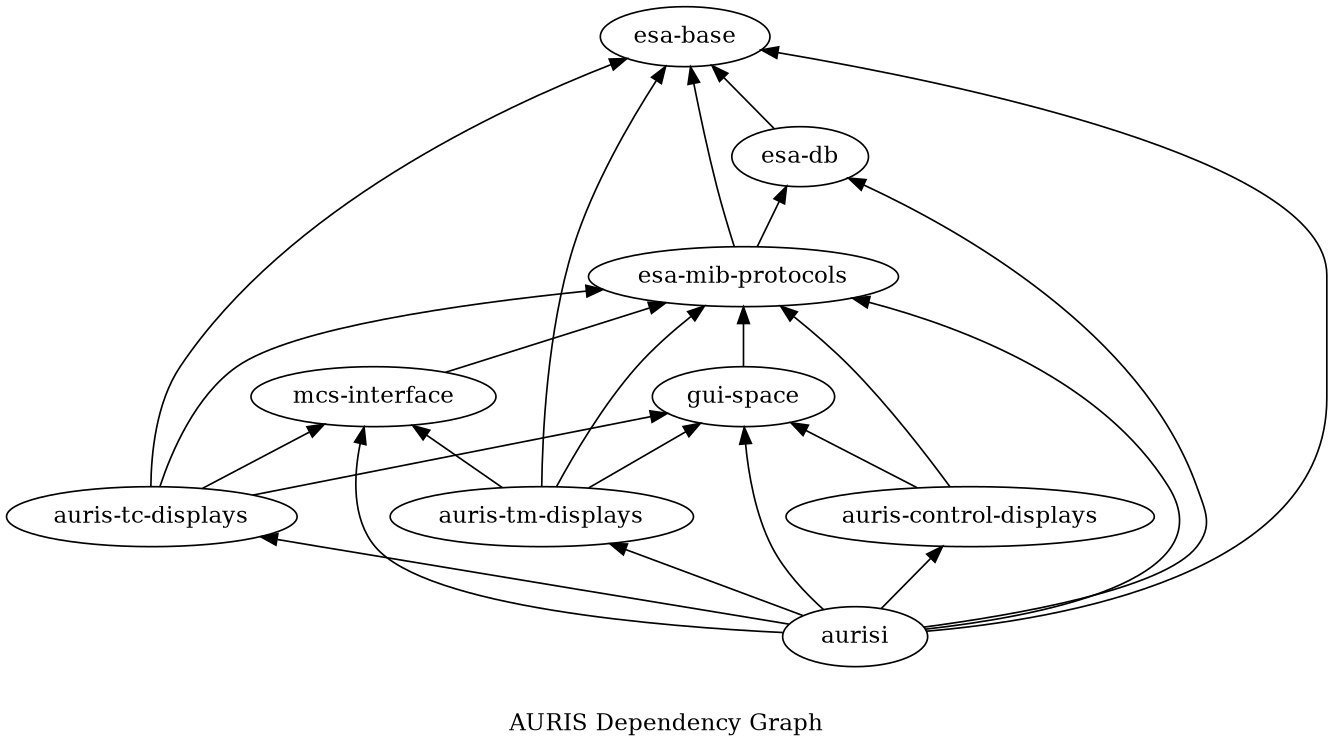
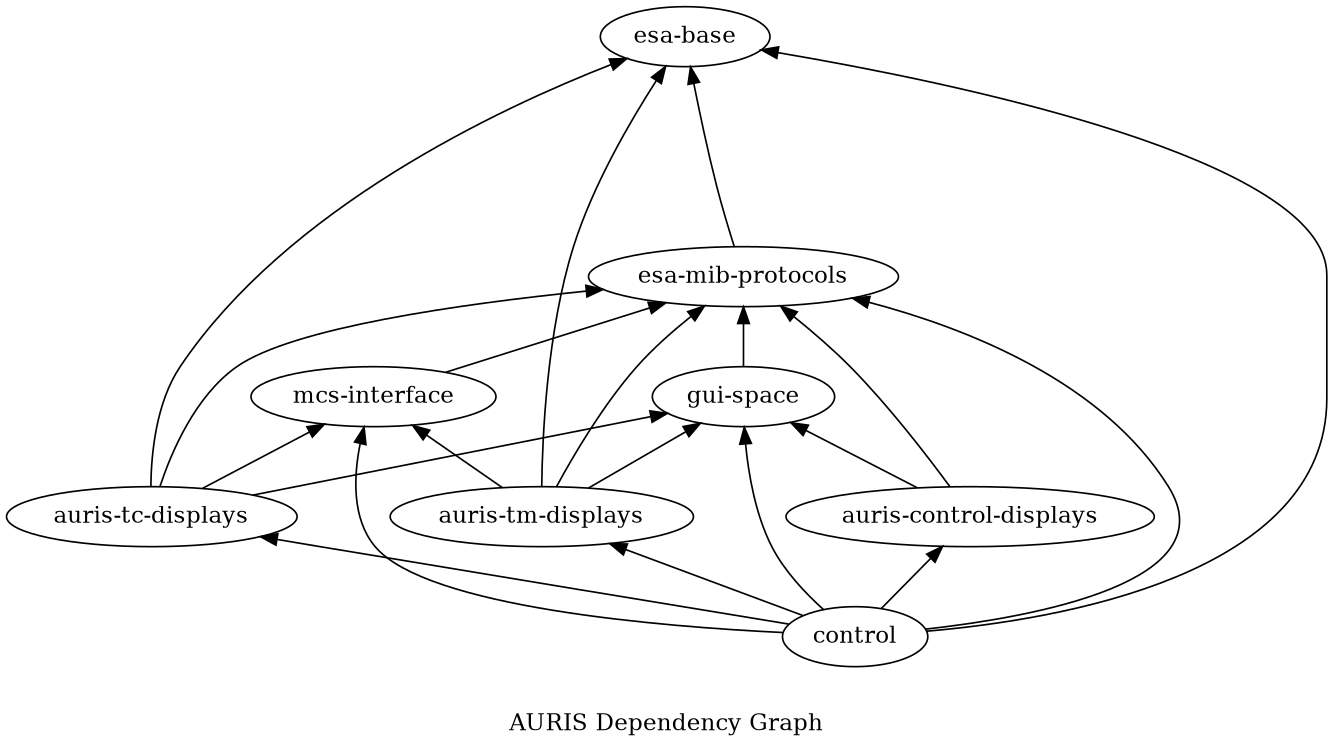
  digraph {
    label="AURIS Dependency Graph"
    rankdir=BT
    n1 [label="auris-control-displays"]
    n2 [label="esa-mib-protocols"]
    n3 [label="gui-space"]
    n4 [label="esa-base"]
-   n5 [label="esa-db"]
-   n6 [label=aurisi]
+   n6 [label=control]
    n7 [label="auris-tc-displays"]
    n8 [label="auris-tm-displays"]
    n9 [label="mcs-interface"]
    n1 -> n2
    n1 -> n3
    n2 -> n4
-   n2 -> n5
    n3 -> n2
-   n5 -> n4
    n6 -> n1
    n6 -> n2
    n6 -> n3
    n6 -> n4
-   n6 -> n5
    n6 -> n7
    n6 -> n8
    n6 -> n9
    n7 -> n2
    n7 -> n3
    n7 -> n4
    n7 -> n9
    n8 -> n2
    n8 -> n3
    n8 -> n4
    n8 -> n9
    n9 -> n2
  }
